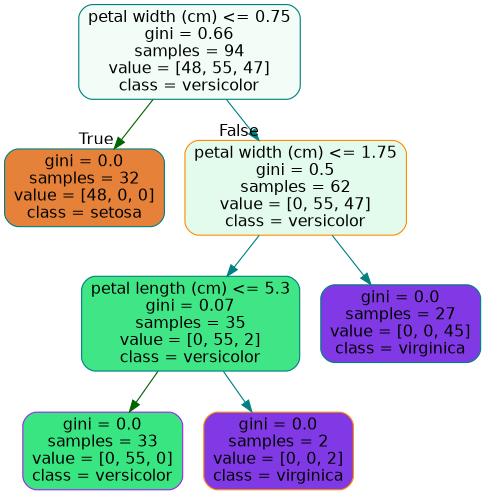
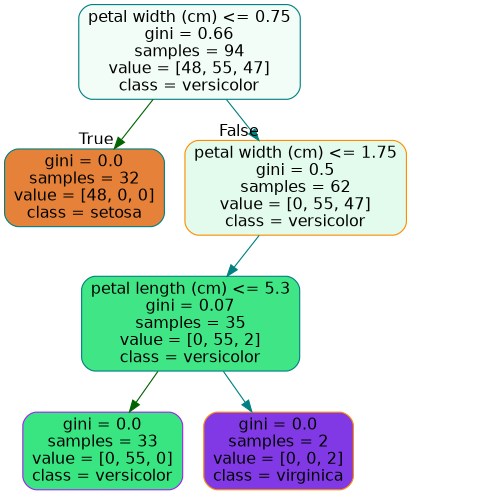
  digraph {
    node [color=teal fillcolor="#8139e5" fontname=helvetica shape=box style="filled, rounded"]
    edge [fontname=helvetica color=teal]
    n1 [fillcolor="#f1fdf6" label="petal width (cm) <= 0.75\ngini = 0.66\nsamples = 94\nvalue = [48, 55, 47]\nclass = versicolor"]
    n2 [fillcolor="#e58139" label="gini = 0.0\nsamples = 32\nvalue = [48, 0, 0]\nclass = setosa"]
    n3 [color=darkorange fillcolor="#e2fbed" label="petal width (cm) <= 1.75\ngini = 0.5\nsamples = 62\nvalue = [0, 55, 47]\nclass = versicolor"]
    n4 [fillcolor="#40e686" label="petal length (cm) <= 5.3\ngini = 0.07\nsamples = 35\nvalue = [0, 55, 2]\nclass = versicolor"]
-   n5 [label="gini = 0.0\nsamples = 27\nvalue = [0, 0, 45]\nclass = virginica"]
    n6 [color=purple fillcolor="#39e581" label="gini = 0.0\nsamples = 33\nvalue = [0, 55, 0]\nclass = versicolor"]
    n7 [color=darkorange label="gini = 0.0\nsamples = 2\nvalue = [0, 0, 2]\nclass = virginica"]
    n1 -> n2 [headlabel=True labelangle=45 labeldistance=2.5 color=darkgreen]
    n1 -> n3 [headlabel=False labelangle=-45 labeldistance=2.5]
    n3 -> n4
-   n3 -> n5
    n4 -> n6 [color=darkgreen]
    n4 -> n7
  }
